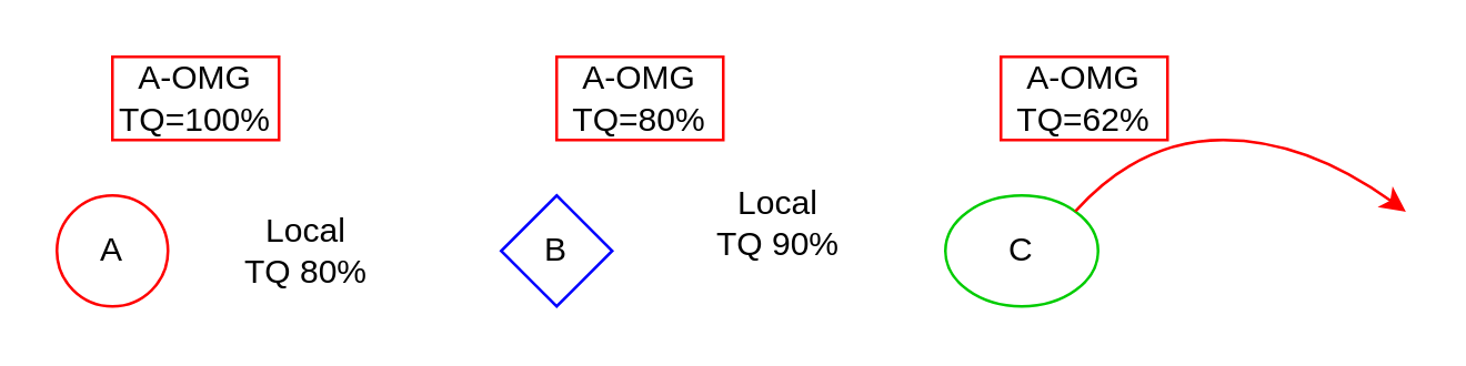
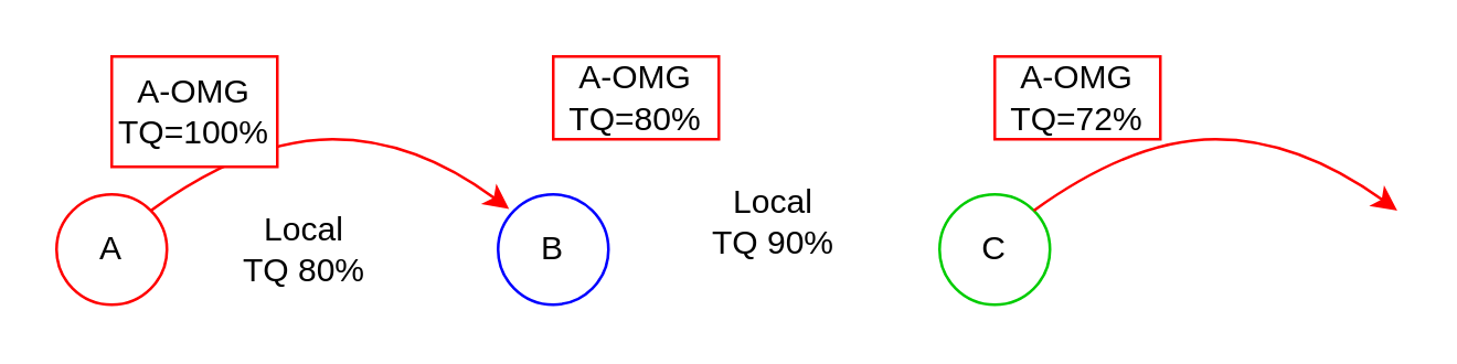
  <mxCell id="0" />
  <mxCell id="1" parent="0" />
  <mxCell id="2" value="A" style="ellipse;whiteSpace=wrap;html=1;strokeColor=#FF0000;" parent="1" vertex="1"><mxGeometry x="20" y="70" width="40" height="40" as="geometry" /></mxCell>
- <mxCell id="4" value="B" style="rhombus;whiteSpace=wrap;html=1;strokeColor=#0000FF;" parent="1" vertex="1"><mxGeometry x="180" y="70" width="40" height="40" as="geometry" /></mxCell>
+ <mxCell id="3" value="" style="curved=1;endArrow=classic;html=1;exitX=1;exitY=0;exitDx=0;exitDy=0;entryX=0.1;entryY=0.133;entryDx=0;entryDy=0;entryPerimeter=0;strokeColor=#FF0000;" parent="1" source="2" target="4" edge="1"><mxGeometry width="50" height="50" relative="1" as="geometry"><mxPoint x="295" y="160" as="sourcePoint" /><mxPoint x="215" y="60" as="targetPoint" /><Array as="points"><mxPoint x="90" y="50" /><mxPoint x="150" y="50" /></Array></mxGeometry></mxCell>
+ <mxCell id="4" value="B" style="ellipse;whiteSpace=wrap;html=1;strokeColor=#0000FF;" parent="1" vertex="1"><mxGeometry x="180" y="70" width="40" height="40" as="geometry" /></mxCell>
  <mxCell id="5" value="&lt;div&gt;Local &lt;br&gt;&lt;/div&gt;&lt;div&gt;TQ 80%&lt;/div&gt;" style="text;html=1;strokeColor=none;fillColor=none;align=center;verticalAlign=middle;whiteSpace=wrap;rounded=0;" parent="1" vertex="1"><mxGeometry x="80" y="80" width="60" height="20" as="geometry" /></mxCell>
- <mxCell id="6" value="C" style="ellipse;whiteSpace=wrap;html=1;strokeColor=#00CC00;" vertex="1" parent="1"><mxGeometry x="340" y="70" width="55" height="40" as="geometry" /></mxCell>
- <mxCell id="7" value="A-OMG TQ=100%" style="rounded=0;whiteSpace=wrap;html=1;strokeColor=#FF0000;strokeWidth=1;" vertex="1" parent="1"><mxGeometry x="40" y="20" width="60" height="30" as="geometry" /></mxCell>
+ <mxCell id="6" value="C" style="ellipse;whiteSpace=wrap;html=1;strokeColor=#00CC00;" vertex="1" parent="1"><mxGeometry x="340" y="70" width="40" height="40" as="geometry" /></mxCell>
+ <mxCell id="7" value="A-OMG TQ=100%" style="rounded=0;whiteSpace=wrap;html=1;strokeColor=#FF0000;strokeWidth=1;" vertex="1" parent="1"><mxGeometry x="40" y="20" width="60" height="40" as="geometry" /></mxCell>
  <mxCell id="8" value="Local&lt;br&gt;TQ 90%" style="text;html=1;strokeColor=none;fillColor=none;align=center;verticalAlign=middle;whiteSpace=wrap;rounded=0;" vertex="1" parent="1"><mxGeometry x="250" y="70" width="60" height="20" as="geometry" /></mxCell>
  <mxCell id="9" value="A-OMG TQ=80%" style="rounded=0;whiteSpace=wrap;html=1;strokeColor=#FF0000;strokeWidth=1;" vertex="1" parent="1"><mxGeometry x="200" y="20" width="60" height="30" as="geometry" /></mxCell>
  <mxCell id="10" value="" style="curved=1;endArrow=classic;html=1;strokeColor=#FF0000;exitX=1;exitY=0;exitDx=0;exitDy=0;entryX=0;entryY=0;entryDx=0;entryDy=0;" edge="1" parent="1" source="6"><mxGeometry width="50" height="50" relative="1" as="geometry"><mxPoint x="380.002" y="75.858" as="sourcePoint" /><mxPoint x="505.858" y="75.858" as="targetPoint" /><Array as="points"><mxPoint x="410" y="50" /><mxPoint x="470" y="50" /></Array></mxGeometry></mxCell>
- <mxCell id="11" value="&lt;div&gt;A-OMG TQ=62%&lt;/div&gt;" style="rounded=0;whiteSpace=wrap;html=1;strokeColor=#FF0000;strokeWidth=1;" vertex="1" parent="1"><mxGeometry x="360" y="20" width="60" height="30" as="geometry" /></mxCell>
+ <mxCell id="11" value="&lt;div&gt;A-OMG TQ=72%&lt;/div&gt;" style="rounded=0;whiteSpace=wrap;html=1;strokeColor=#FF0000;strokeWidth=1;" vertex="1" parent="1"><mxGeometry x="360" y="20" width="60" height="30" as="geometry" /></mxCell>
